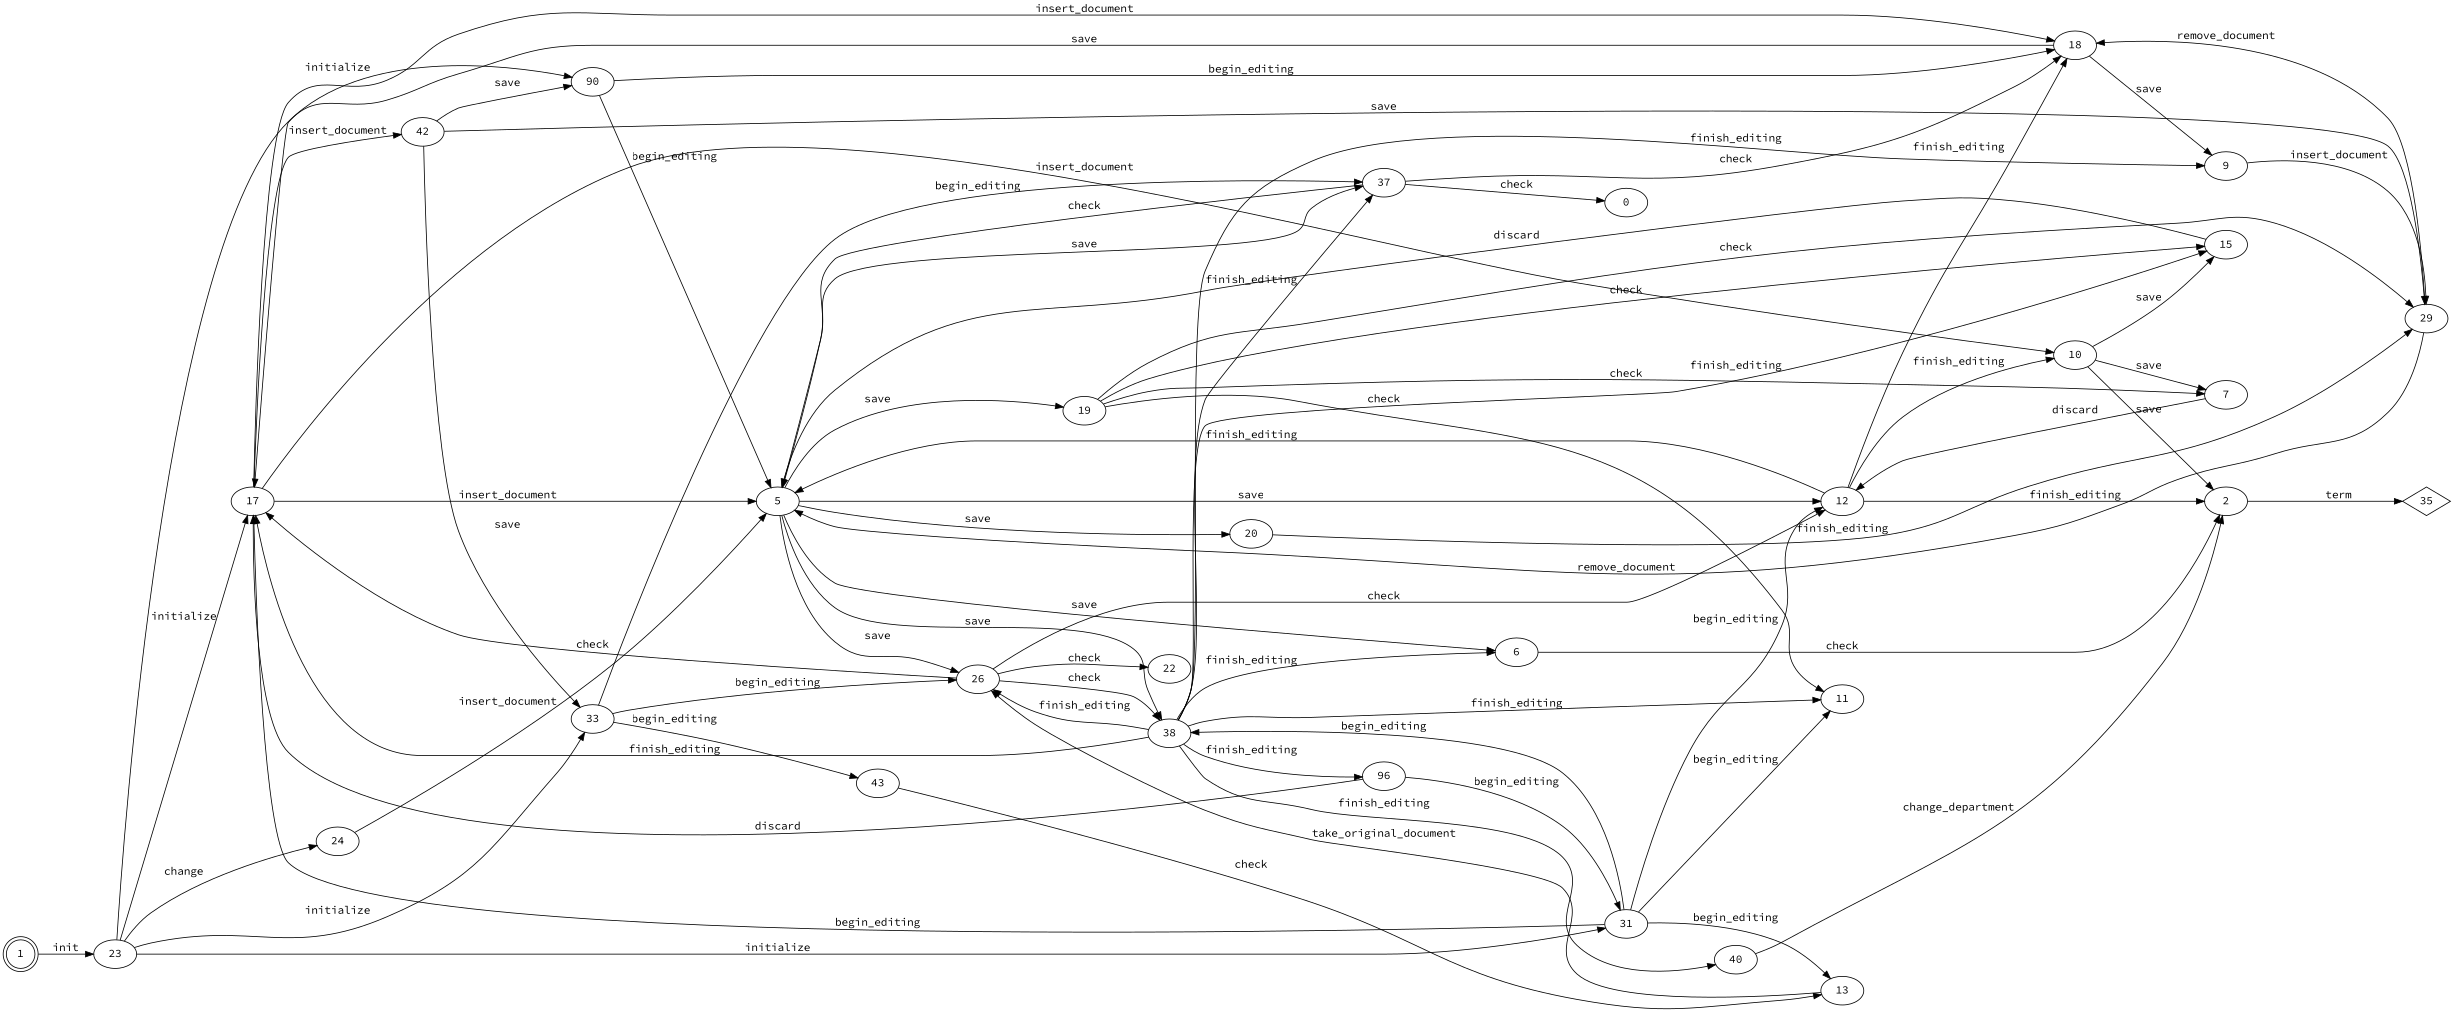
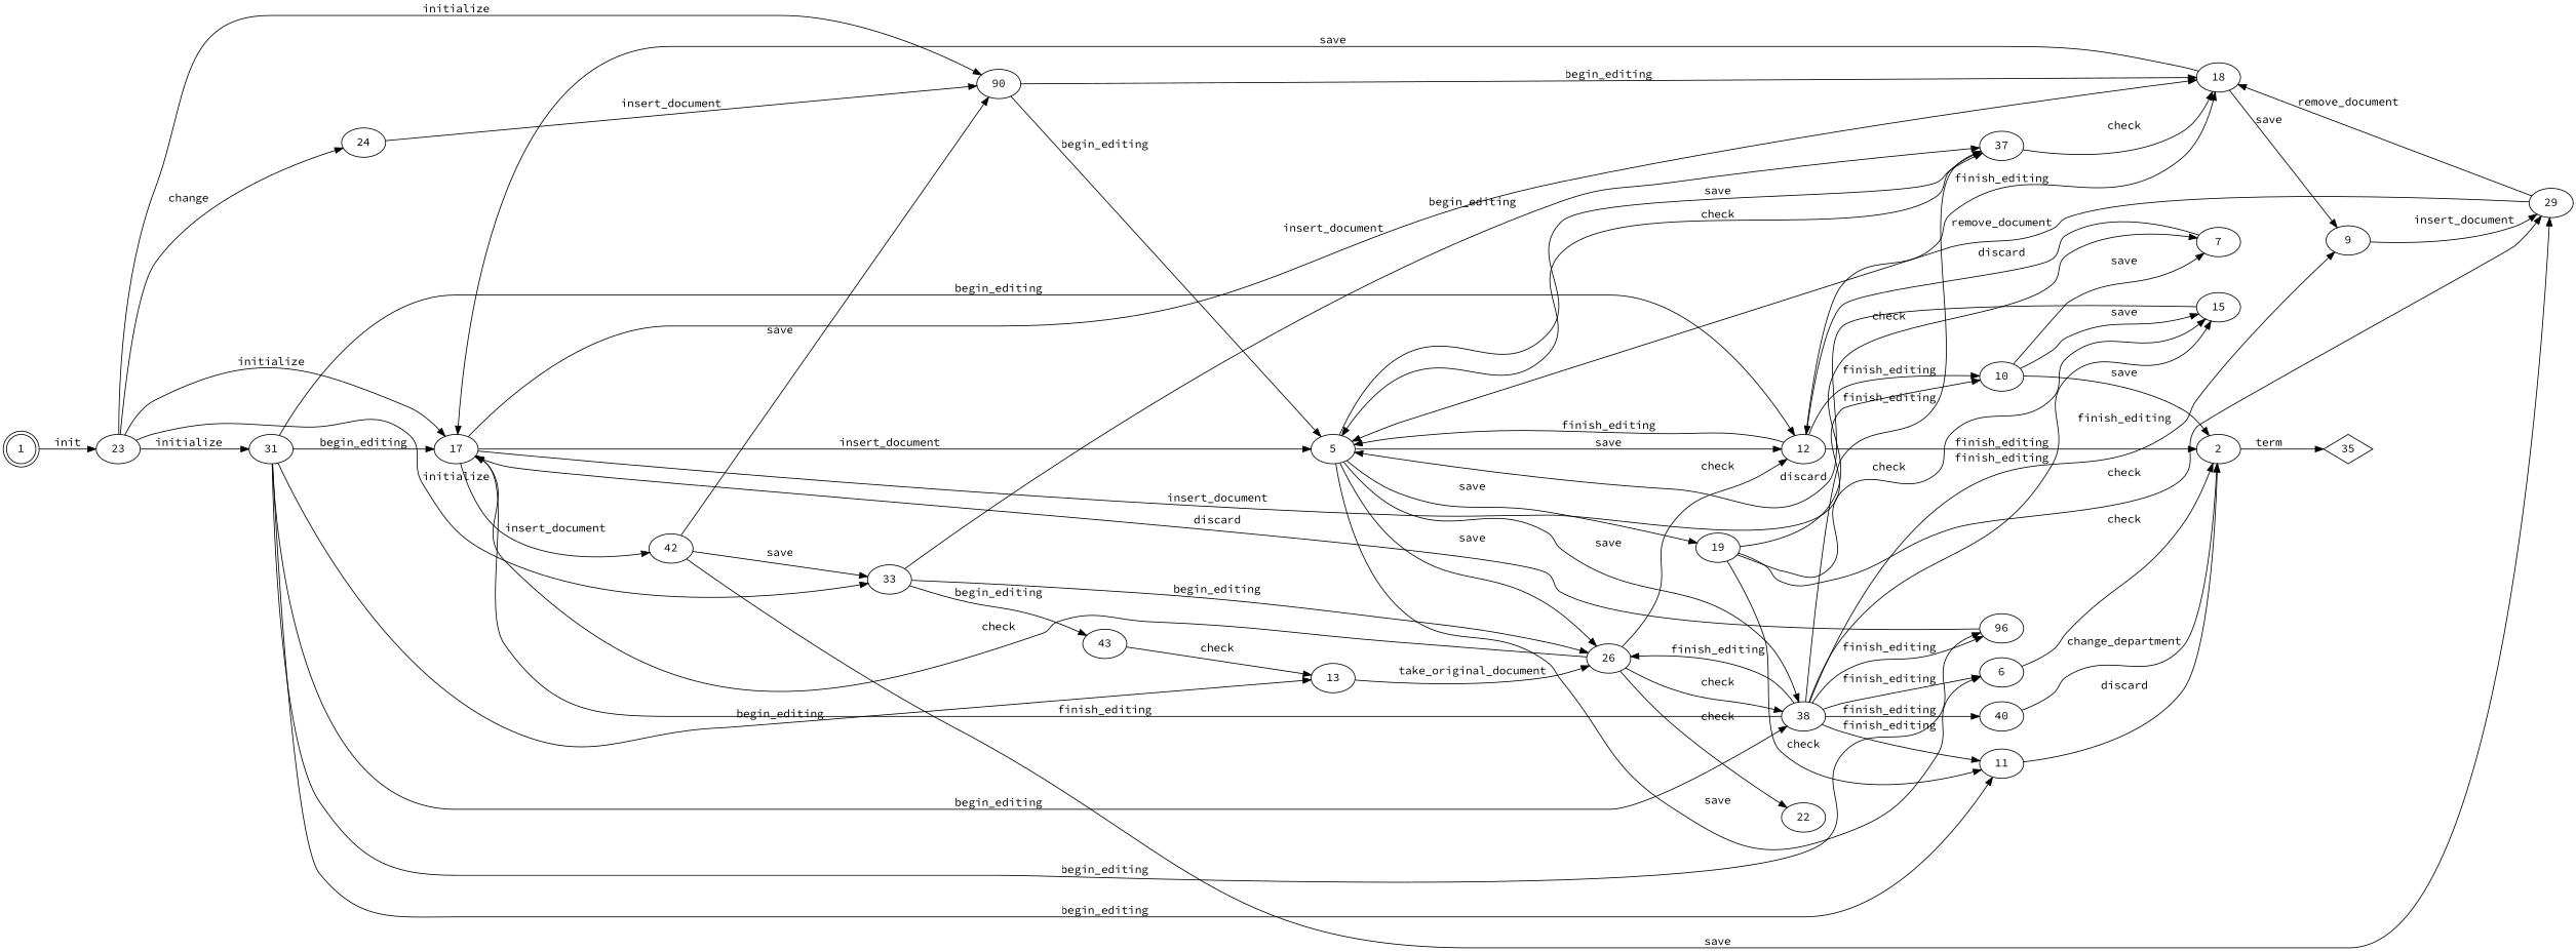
  strict digraph {
    fontname="Source Code Pro"
    rankdir=LR
    node [fontname="Source Code Pro"]
    edge [fontname="Source Code Pro" weight=1]
    1 [shape=doublecircle]
    23
    17
    24
    n5 [label=90]
    31
    33
    35 [shape=diamond]
    2
    5
    6
    12
    19
-   20
    26
    37
    38
    10
    18
    7
    29
    15
    11
    22
-   0
    9
    n27 [label=96]
    40
    13
    42
    43
    1 -> 23 [label=init weight=14750]
    23 -> 17 [label=initialize weight=186]
    23 -> 24 [label=change weight=15]
    23 -> n5 [label=initialize weight=906]
    23 -> 31 [label=initialize weight=12356]
    23 -> 33 [label=initialize weight=1287]
    17 -> 5 [label=insert_document weight=9207]
    17 -> 10 [label=insert_document weight=35]
    17 -> 18 [label=insert_document weight=142]
    17 -> 42 [label=insert_document weight=188]
-   24 -> 5 [label=insert_document weight=15]
+   24 -> n5 [label=insert_document weight=15]
    n5 -> 5 [label=begin_editing weight=630]
    n5 -> 18 [label=begin_editing weight=476]
    31 -> 17 [label=begin_editing weight=3042]
    31 -> 12 [label=begin_editing weight=5962]
    31 -> 38 [label=begin_editing weight=3348]
    31 -> 11 [label=begin_editing]
-   n27 -> 31 [label=begin_editing]
+   31 -> n27 [label=begin_editing]
    31 -> 13 [label=begin_editing weight=2]
    33 -> 26 [label=begin_editing weight=1253]
    33 -> 37 [label=begin_editing weight=34]
    33 -> 43 [label=begin_editing]
    2 -> 35 [label=term weight=14750]
    5 -> 6 [label=save]
    5 -> 12 [label=save weight=15270]
    5 -> 19 [label=save weight=8]
-   5 -> 20 [label=save]
    5 -> 26 [label=save weight=8869]
    5 -> 37 [label=save weight=1353]
    5 -> 38 [label=save weight=995]
    6 -> 2 [label=check weight=2]
    12 -> 2 [label=finish_editing weight=14688]
    12 -> 5 [label=finish_editing weight=15227]
    12 -> 10 [label=finish_editing weight=18]
    12 -> 18 [label=finish_editing weight=94]
    19 -> 7 [label=check weight=3]
    19 -> 29 [label=check weight=3]
    19 -> 15 [label=check]
    19 -> 11 [label=check]
-   20 -> 29 [label=finish_editing]
    26 -> 17 [label=check weight=905]
    26 -> 12 [label=check weight=8791]
    26 -> 38 [label=check weight=998]
    26 -> 22 [label=check]
    37 -> 5 [label=check weight=1417]
    37 -> 18 [label=check weight=15]
-   37 -> 0 [label=check]
    38 -> 17 [label=finish_editing weight=4710]
    38 -> 6 [label=finish_editing]
    38 -> 26 [label=finish_editing weight=570]
    38 -> 37 [label=finish_editing weight=46]
    38 -> 15 [label=finish_editing weight=5]
    38 -> 11 [label=finish_editing weight=2]
    38 -> 9 [label=finish_editing]
    38 -> n27 [label=finish_editing]
    38 -> 40 [label=finish_editing weight=5]
    10 -> 2 [label=save weight=51]
    10 -> 7 [label=save]
    10 -> 15 [label=save]
    18 -> 17 [label=save weight=727]
    18 -> 9 [label=save]
    7 -> 12 [label=discard weight=4]
    29 -> 5 [label=remove_document weight=7]
    29 -> 18 [label=remove_document]
    15 -> 5 [label=discard weight=7]
+   11 -> 2 [label=discard weight=4]
    9 -> 29 [label=insert_document weight=2]
    n27 -> 17 [label=discard weight=2]
    40 -> 2 [label=change_department weight=5]
    13 -> 26 [label=take_original_document weight=3]
    42 -> n5 [label=save weight=185]
    42 -> 33 [label=save]
    42 -> 29 [label=save weight=2]
    43 -> 13 [label=check]
  }
